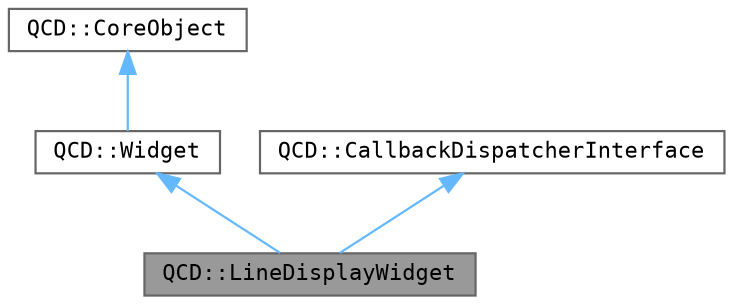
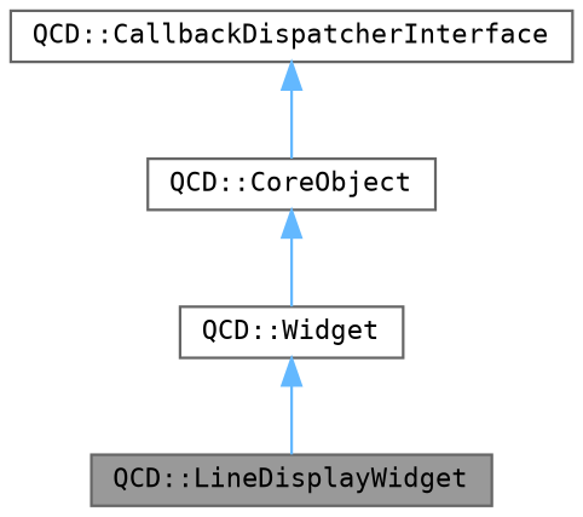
  digraph {
    fontname="DejaVu Sans Mono"
    node [color=gray40 fillcolor=white fontname="DejaVu Sans Mono" fontsize=10 shape=box style=filled]
    edge [color=steelblue1 dir=back fontname="DejaVu Sans Mono" fontsize=10 labelfontname=Helvetica labelfontsize=10 style=solid]
    n1 [fillcolor=grey60 fontcolor=black height=0.2 label="QCD::LineDisplayWidget" width=0.4]
    n2 [height=0.2 label="QCD::Widget" width=0.4]
    n3 [height=0.2 label="QCD::CoreObject" width=0.4]
    n4 [height=0.2 label="QCD::CallbackDispatcherInterface" width=0.4]
    n2 -> n1
    n3 -> n2
-   n4 -> n1
+   n4 -> n3
  }
